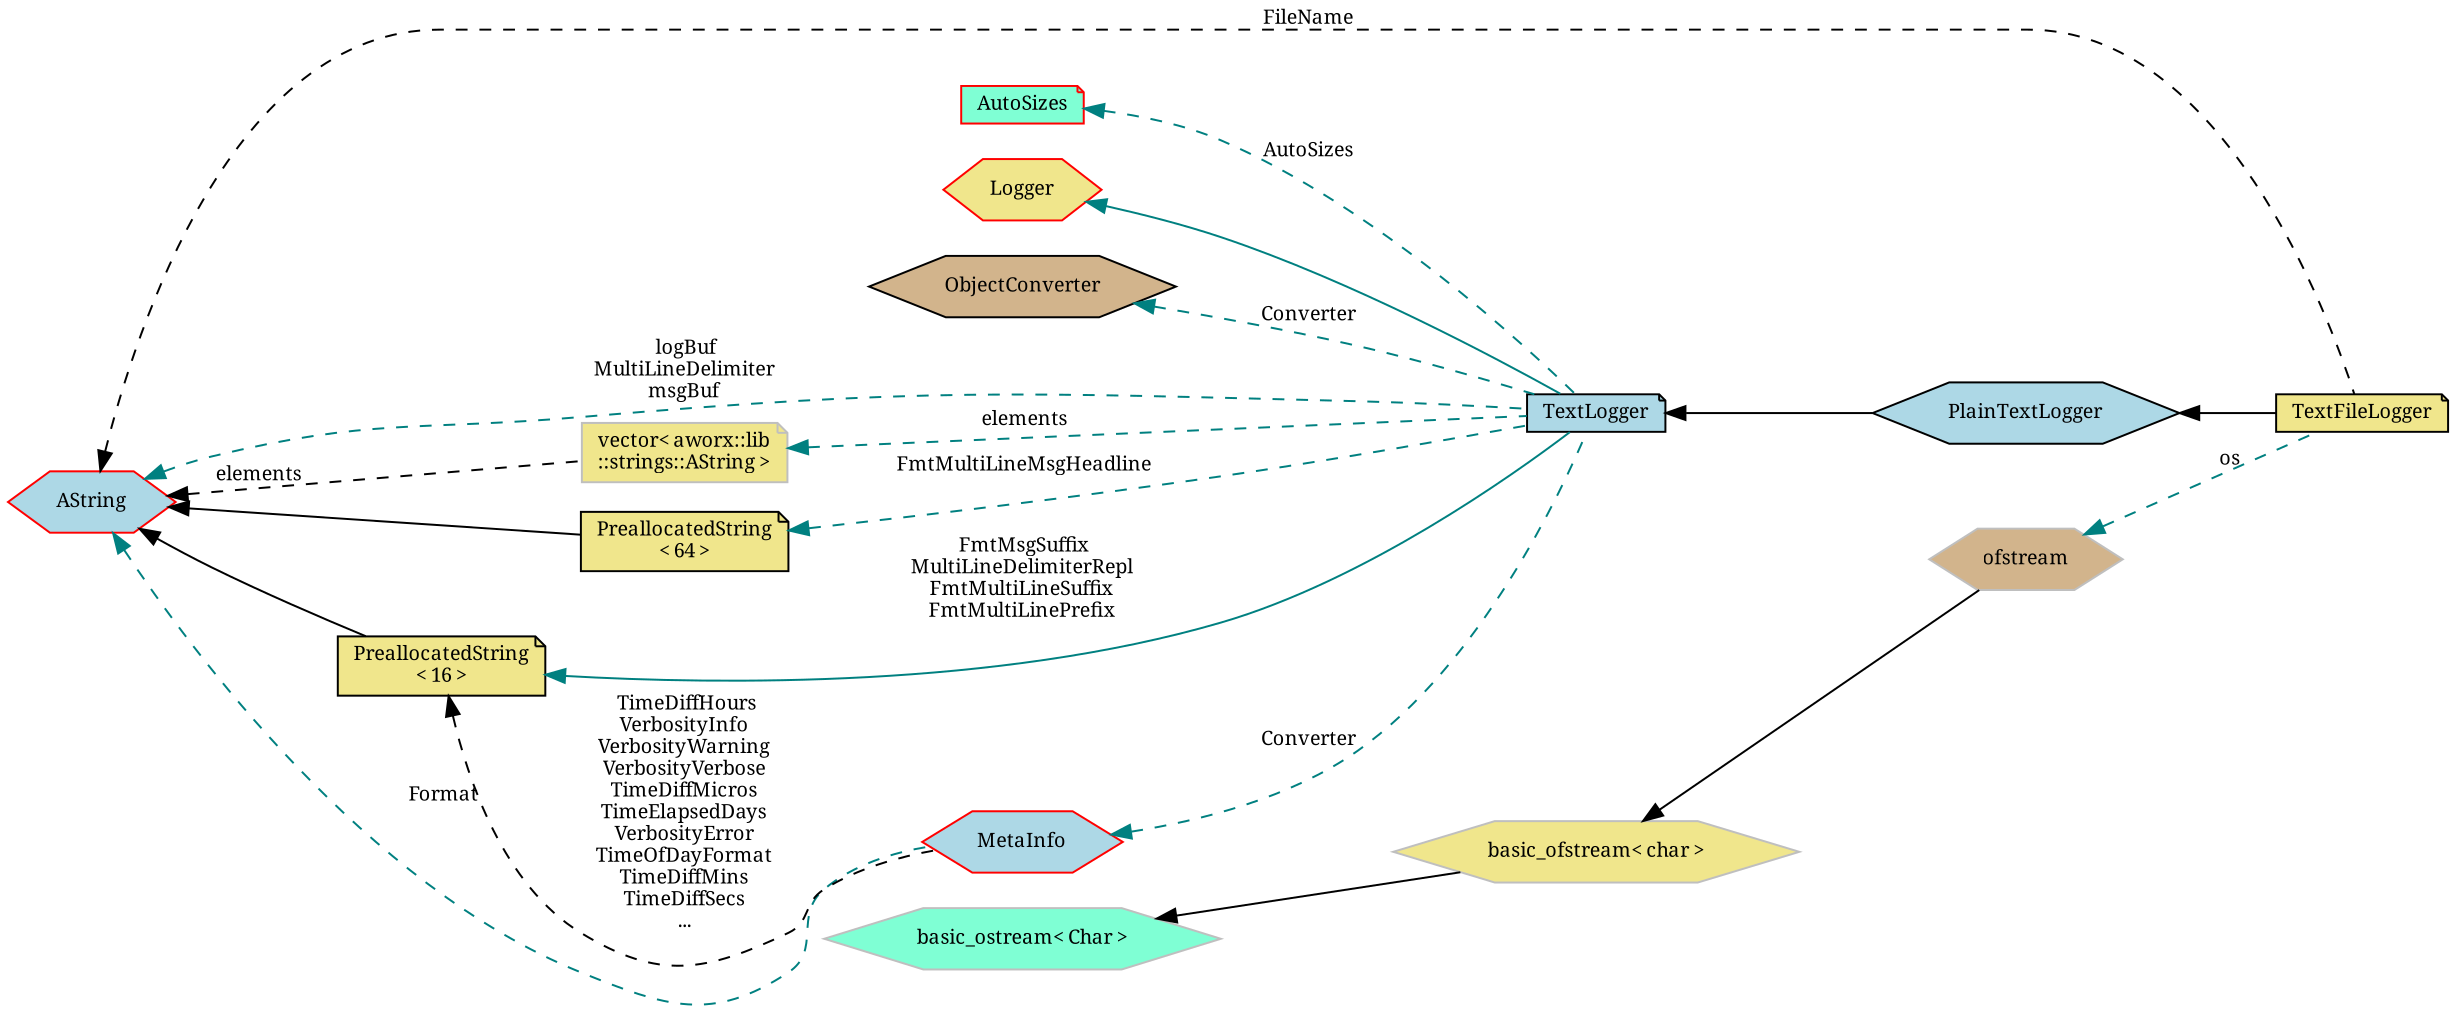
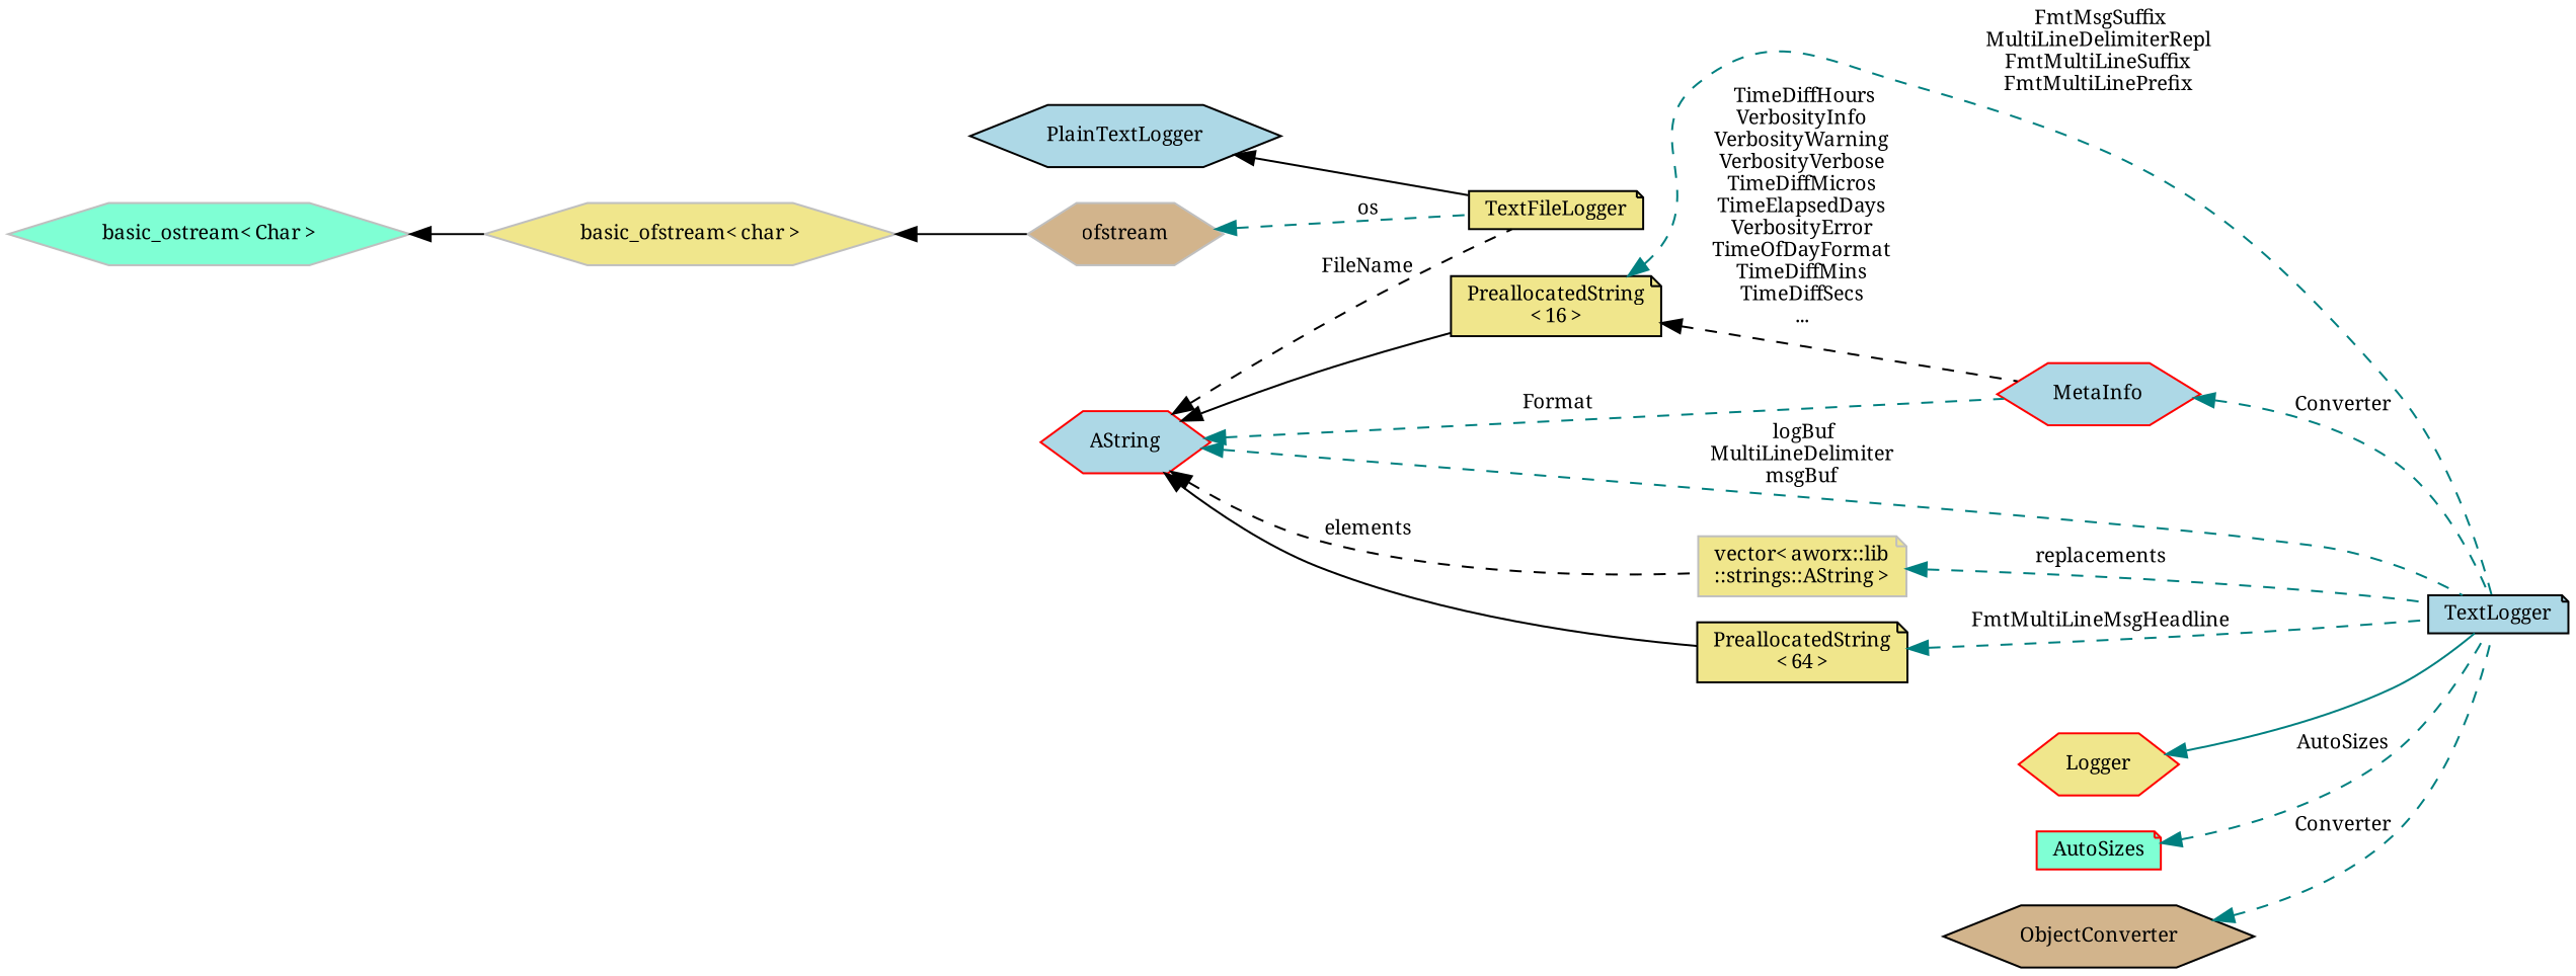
  digraph {
    fontname="Noto Serif"
    rankdir=LR
    node [color=black fillcolor=khaki fontname="Noto Serif" fontsize=10 shape=hexagon style=filled]
    edge [color=teal dir=back fontname="Noto Serif" fontsize=10 labelfontname=Helvetica labelfontsize=10 style=dashed]
    n1 [fontcolor=black height=0.2 label=TextFileLogger shape=note width=0.4]
    n2 [fillcolor=lightblue height=0.2 label=PlainTextLogger width=0.4]
    n3 [fillcolor=lightblue height=0.2 label=TextLogger shape=note width=0.4]
    n4 [color=red height=0.2 label=Logger width=0.4]
    n5 [color=grey75 height=0.2 label="vector\< aworx::lib\l::strings::AString \>" shape=note width=0.4]
    n6 [color=red fillcolor=lightblue height=0.2 label=AString width=0.4]
    n7 [height=0.2 label="PreallocatedString\l\< 64 \>" shape=note width=0.4]
    n8 [height=0.2 label="PreallocatedString\l\< 16 \>" shape=note width=0.4]
    n9 [color=red fillcolor=lightblue height=0.2 label=MetaInfo width=0.4]
    n10 [color=red fillcolor=aquamarine height=0.2 label=AutoSizes shape=note width=0.4]
    n11 [fillcolor=tan height=0.2 label=ObjectConverter width=0.4]
    n12 [color=grey75 fillcolor=tan height=0.2 label=ofstream width=0.4]
    n13 [color=grey75 height=0.2 label="basic_ofstream\< char \>" width=0.4]
    n14 [color=grey75 fillcolor=aquamarine height=0.2 label="basic_ostream\< Char \>" width=0.4]
    n2 -> n1 [color=black style=solid]
-   n3 -> n2 [color=black style=solid]
    n4 -> n3 [style=solid]
-   n5 -> n3 [label=" elements"]
+   n5 -> n3 [label=" replacements"]
    n6 -> n1 [color=black label=" FileName"]
    n6 -> n3 [label=" logBuf\nMultiLineDelimiter\nmsgBuf"]
    n6 -> n5 [color=black label=" elements"]
    n6 -> n7 [color=black style=solid]
    n6 -> n8 [color=black style=solid]
    n6 -> n9 [label=" Format"]
    n7 -> n3 [label=" FmtMultiLineMsgHeadline"]
-   n8 -> n3 [label=" FmtMsgSuffix\nMultiLineDelimiterRepl\nFmtMultiLineSuffix\nFmtMultiLinePrefix" style=solid]
+   n8 -> n3 [label=" FmtMsgSuffix\nMultiLineDelimiterRepl\nFmtMultiLineSuffix\nFmtMultiLinePrefix"]
    n8 -> n9 [color=black label=" TimeDiffHours\nVerbosityInfo\nVerbosityWarning\nVerbosityVerbose\nTimeDiffMicros\nTimeElapsedDays\nVerbosityError\nTimeOfDayFormat\nTimeDiffMins\nTimeDiffSecs\n..."]
    n9 -> n3 [label=" Converter"]
    n10 -> n3 [label=" AutoSizes"]
    n11 -> n3 [label=" Converter"]
    n12 -> n1 [label=" os"]
    n13 -> n12 [color=black style=solid]
    n14 -> n13 [color=black style=solid]
  }
